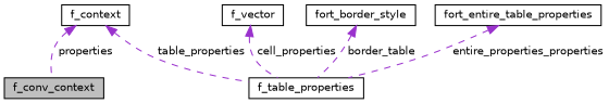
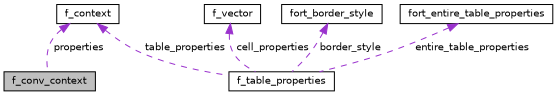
  digraph {
    node [color=black fillcolor=white fontname=Helvetica fontsize=10 shape=record style=filled]
    edge [color=darkorchid3 dir=back fontname=Helvetica fontsize=10 labelfontname=Helvetica labelfontsize=10 style=dashed]
    n1 [fillcolor=grey75 fontcolor=black height=0.2 label=f_conv_context width=0.4]
    n2 [height=0.2 label=f_context width=0.4]
    n3 [height=0.2 label=f_table_properties width=0.4]
    n4 [height=0.2 label=f_vector width=0.4]
    n5 [height=0.2 label=fort_border_style width=0.4]
    n6 [height=0.2 label=fort_entire_table_properties width=0.4]
    n2 -> n1 [label=" properties"]
    n2 -> n3 [label=" table_properties"]
    n4 -> n3 [label=" cell_properties"]
-   n5 -> n3 [label=" border_table"]
-   n6 -> n3 [label=" entire_properties_properties"]
+   n5 -> n3 [label=" border_style"]
+   n6 -> n3 [label=" entire_table_properties"]
  }
